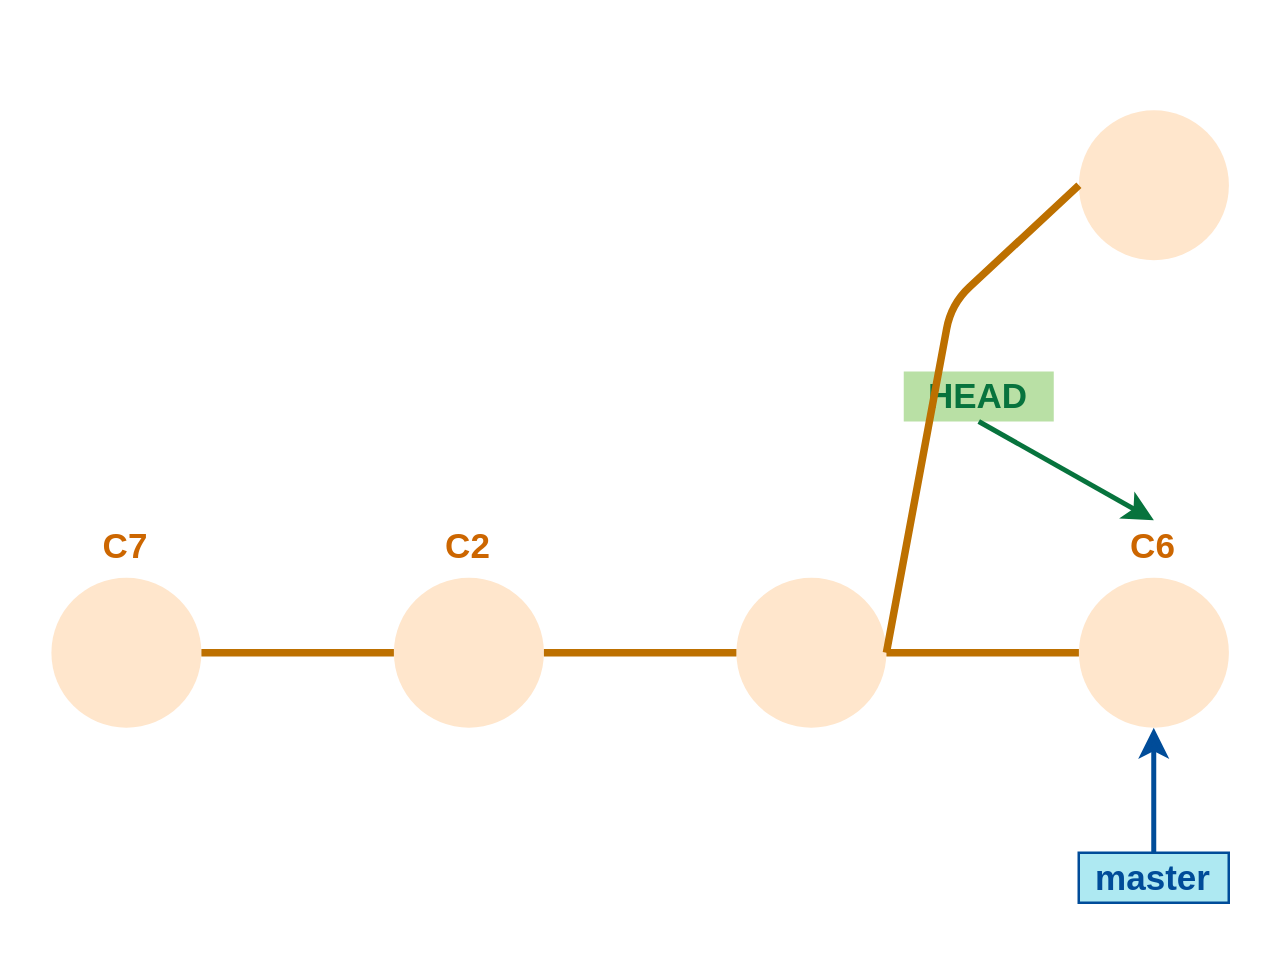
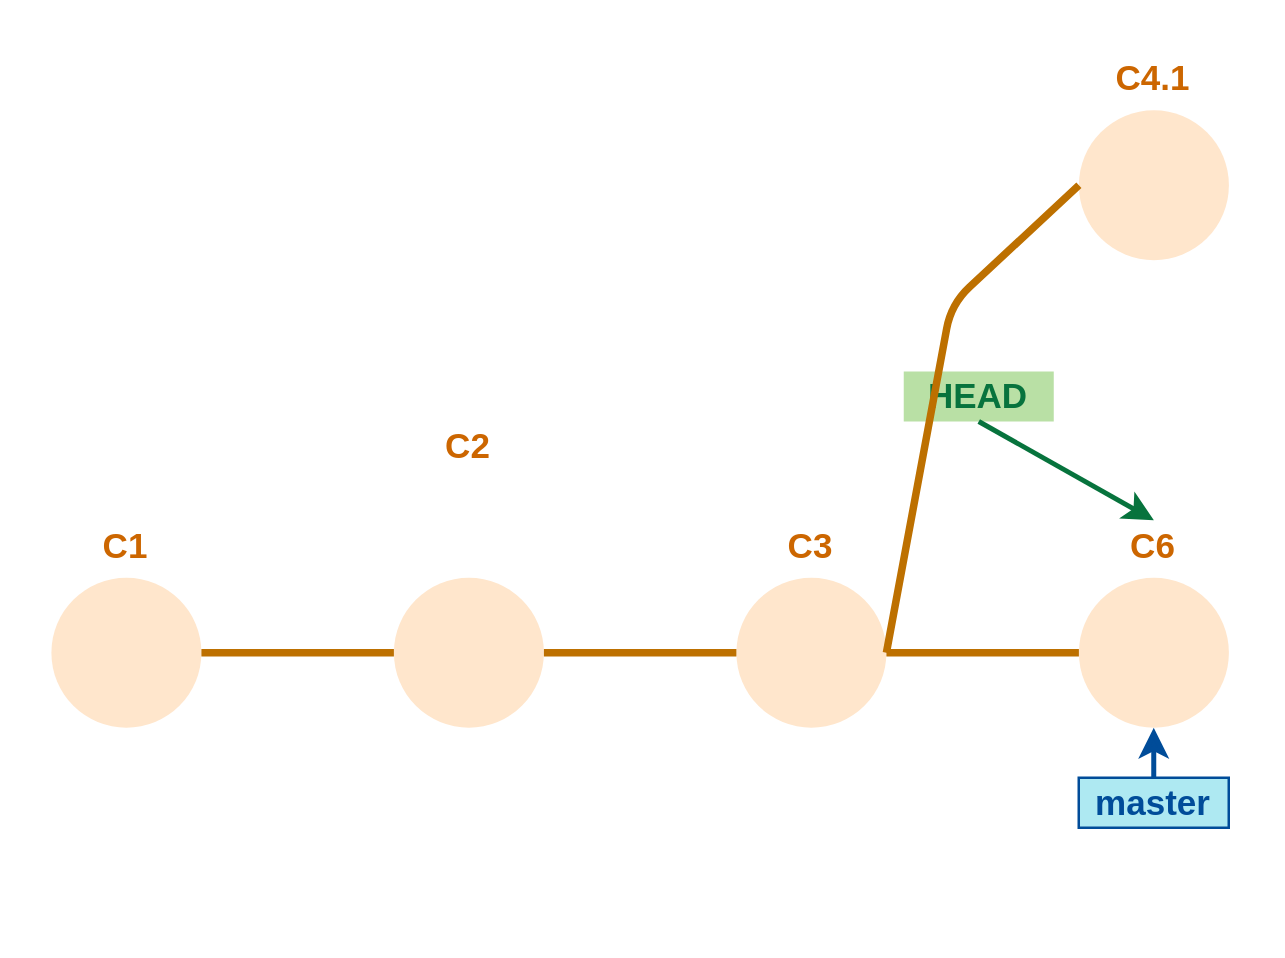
  <mxCell id="0" />
  <mxCell id="1" parent="0" />
  <mxCell id="2" value="" style="ellipse;whiteSpace=wrap;html=1;aspect=fixed;fillColor=#FFE6CC;strokeColor=none;" parent="1" vertex="1"><mxGeometry x="20.059" y="230.5" width="60" height="60" as="geometry" /></mxCell>
  <mxCell id="3" value="" style="ellipse;whiteSpace=wrap;html=1;aspect=fixed;fillColor=#FFE6CC;strokeColor=none;" parent="1" vertex="1"><mxGeometry x="157.059" y="230.5" width="60" height="60" as="geometry" /></mxCell>
  <mxCell id="4" value="" style="endArrow=none;html=1;entryX=1;entryY=0.5;entryDx=0;entryDy=0;exitX=0;exitY=0.5;exitDx=0;exitDy=0;endFill=0;fillColor=#f0a30a;strokeColor=#BD7000;strokeWidth=3;" parent="1" source="3" target="2" edge="1"><mxGeometry width="50" height="50" relative="1" as="geometry"><mxPoint x="20.059" y="380.5" as="sourcePoint" /><mxPoint x="70.059" y="330.5" as="targetPoint" /></mxGeometry></mxCell>
- <mxCell id="5" value="C7" style="text;html=1;strokeColor=none;fillColor=none;align=center;verticalAlign=middle;whiteSpace=wrap;rounded=0;fontStyle=1;fontSize=14;fontColor=#CC6600;" parent="1" vertex="1"><mxGeometry x="30.059" y="207.5" width="40" height="20" as="geometry" /></mxCell>
- <mxCell id="6" value="C2" style="text;html=1;strokeColor=none;fillColor=none;align=center;verticalAlign=middle;whiteSpace=wrap;rounded=0;fontStyle=1;fontSize=14;fontColor=#CC6600;" parent="1" vertex="1"><mxGeometry x="167.059" y="207.5" width="40" height="20" as="geometry" /></mxCell>
+ <mxCell id="5" value="C1" style="text;html=1;strokeColor=none;fillColor=none;align=center;verticalAlign=middle;whiteSpace=wrap;rounded=0;fontStyle=1;fontSize=14;fontColor=#CC6600;" parent="1" vertex="1"><mxGeometry x="30.059" y="207.5" width="40" height="20" as="geometry" /></mxCell>
+ <mxCell id="6" value="C2" style="text;html=1;strokeColor=none;fillColor=none;align=center;verticalAlign=middle;whiteSpace=wrap;rounded=0;fontStyle=1;fontSize=14;fontColor=#CC6600;" parent="1" vertex="1"><mxGeometry x="167.059" y="167.5" width="40" height="20" as="geometry" /></mxCell>
  <mxCell id="7" value="" style="ellipse;whiteSpace=wrap;html=1;aspect=fixed;fillColor=#FFE6CC;strokeColor=none;" parent="1" vertex="1"><mxGeometry x="294.059" y="230.5" width="60" height="60" as="geometry" /></mxCell>
  <mxCell id="8" value="" style="endArrow=none;html=1;entryX=1;entryY=0.5;entryDx=0;entryDy=0;exitX=0;exitY=0.5;exitDx=0;exitDy=0;endFill=0;fillColor=#f0a30a;strokeColor=#BD7000;strokeWidth=3;" parent="1" source="7" edge="1"><mxGeometry width="50" height="50" relative="1" as="geometry"><mxPoint x="157.059" y="380.5" as="sourcePoint" /><mxPoint x="217.059" y="260.5" as="targetPoint" /></mxGeometry></mxCell>
+ <mxCell id="9" value="C3" style="text;html=1;strokeColor=none;fillColor=none;align=center;verticalAlign=middle;whiteSpace=wrap;rounded=0;fontStyle=1;fontSize=14;fontColor=#CC6600;" parent="1" vertex="1"><mxGeometry x="304.059" y="207.5" width="40" height="20" as="geometry" /></mxCell>
  <mxCell id="10" value="" style="ellipse;whiteSpace=wrap;html=1;aspect=fixed;fillColor=#FFE6CC;strokeColor=none;" parent="1" vertex="1"><mxGeometry x="431.059" y="230.5" width="60" height="60" as="geometry" /></mxCell>
  <mxCell id="11" value="" style="endArrow=none;html=1;entryX=1;entryY=0.5;entryDx=0;entryDy=0;exitX=0;exitY=0.5;exitDx=0;exitDy=0;endFill=0;fillColor=#f0a30a;strokeColor=#BD7000;strokeWidth=3;" parent="1" source="10" edge="1"><mxGeometry width="50" height="50" relative="1" as="geometry"><mxPoint x="294.059" y="380.5" as="sourcePoint" /><mxPoint x="354.059" y="260.5" as="targetPoint" /></mxGeometry></mxCell>
  <mxCell id="12" value="C6" style="text;html=1;strokeColor=none;fillColor=none;align=center;verticalAlign=middle;whiteSpace=wrap;rounded=0;fontStyle=1;fontSize=14;fontColor=#CC6600;" parent="1" vertex="1"><mxGeometry x="441.059" y="207.5" width="40" height="20" as="geometry" /></mxCell>
  <mxCell id="13" value="HEAD" style="text;html=1;strokeColor=none;fillColor=#B9E0A5;align=center;verticalAlign=middle;whiteSpace=wrap;rounded=0;fontStyle=1;fontSize=14;fontColor=#07733D;" parent="1" vertex="1"><mxGeometry x="361" y="148" width="60" height="20" as="geometry" /></mxCell>
  <mxCell id="14" value="" style="endArrow=classic;html=1;strokeColor=#07733D;fillColor=#FFB366;fontColor=#07733D;exitX=0.5;exitY=1;exitDx=0;exitDy=0;strokeWidth=2;" parent="1" source="13" edge="1"><mxGeometry width="50" height="50" relative="1" as="geometry"><mxPoint x="294" y="358" as="sourcePoint" /><mxPoint x="461.047" y="207.5" as="targetPoint" /></mxGeometry></mxCell>
- <mxCell id="15" value="master" style="text;html=1;strokeColor=#004C99;fillColor=#AEE9F2;align=center;verticalAlign=middle;whiteSpace=wrap;rounded=0;fontStyle=1;fontSize=14;fontColor=#004C99;" parent="1" vertex="1"><mxGeometry x="431" y="340.5" width="60" height="20" as="geometry" /></mxCell>
+ <mxCell id="15" value="master" style="text;html=1;strokeColor=#004C99;fillColor=#AEE9F2;align=center;verticalAlign=middle;whiteSpace=wrap;rounded=0;fontStyle=1;fontSize=14;fontColor=#004C99;" parent="1" vertex="1"><mxGeometry x="431" y="310.5" width="60" height="20" as="geometry" /></mxCell>
  <mxCell id="16" value="" style="endArrow=classic;html=1;strokeColor=#004C99;fillColor=#FFB366;fontColor=#07733D;exitX=0.5;exitY=0;exitDx=0;exitDy=0;entryX=0.5;entryY=1;entryDx=0;entryDy=0;strokeWidth=2;" parent="1" source="15" edge="1"><mxGeometry width="50" height="50" relative="1" as="geometry"><mxPoint x="471" y="180.5" as="sourcePoint" /><mxPoint x="461" y="290.5" as="targetPoint" /></mxGeometry></mxCell>
  <mxCell id="17" value="" style="ellipse;whiteSpace=wrap;html=1;aspect=fixed;fillColor=#FFE6CC;strokeColor=none;" vertex="1" parent="1"><mxGeometry x="431.059" y="43.5" width="60" height="60" as="geometry" /></mxCell>
+ <mxCell id="18" value="C4.1" style="text;html=1;strokeColor=none;fillColor=none;align=center;verticalAlign=middle;whiteSpace=wrap;rounded=0;fontStyle=1;fontSize=14;fontColor=#CC6600;" vertex="1" parent="1"><mxGeometry x="441.059" y="20.5" width="40" height="20" as="geometry" /></mxCell>
  <mxCell id="19" value="" style="endArrow=none;html=1;entryX=1;entryY=0.5;entryDx=0;entryDy=0;exitX=0;exitY=0.5;exitDx=0;exitDy=0;endFill=0;fillColor=#f0a30a;strokeColor=#BD7000;strokeWidth=3;" edge="1" parent="1" source="17" target="7"><mxGeometry width="50" height="50" relative="1" as="geometry"><mxPoint x="441.059" y="270.5" as="sourcePoint" /><mxPoint x="364.059" y="270.5" as="targetPoint" /><Array as="points"><mxPoint x="380" y="121" /></Array></mxGeometry></mxCell>
